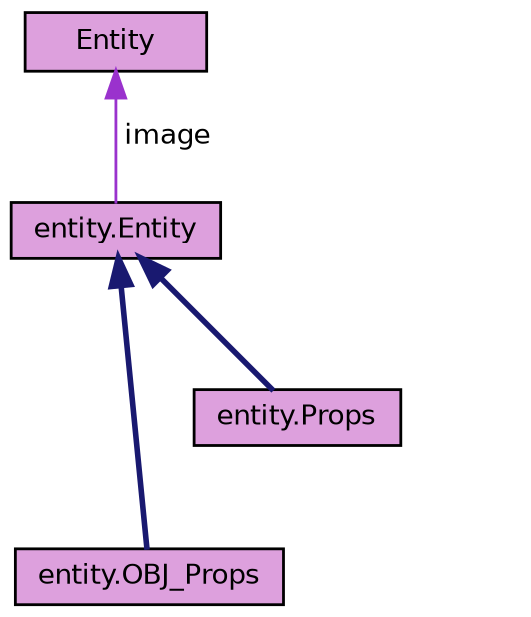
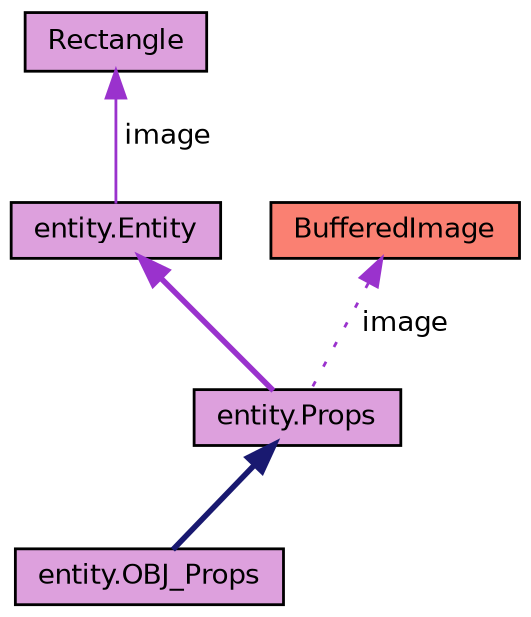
  digraph {
    node [color=black fillcolor=plum fontname=Helvetica fontsize=10 shape=record style=filled]
    edge [color=midnightblue dir=back fontname=Helvetica fontsize=10 labelfontname=Helvetica labelfontsize=10 style=bold]
    n1 [fontcolor=black height=0.2 label="entity.OBJ_Props" width=0.4]
    n2 [height=0.2 label="entity.Props" width=0.4]
    n3 [height=0.2 label="entity.Entity" width=0.4]
-   n4 [height=0.2 label=Entity width=0.4]
-   n3 -> n1
-   n3 -> n2
+   n4 [height=0.2 label=Rectangle width=0.4]
+   n5 [fillcolor=salmon height=0.2 label=BufferedImage width=0.4]
+   n2 -> n1
+   n3 -> n2 [color=darkorchid3]
    n4 -> n3 [color=darkorchid3 label=" image" style=solid]
+   n5 -> n2 [color=darkorchid3 label=" image" style=dotted]
  }
